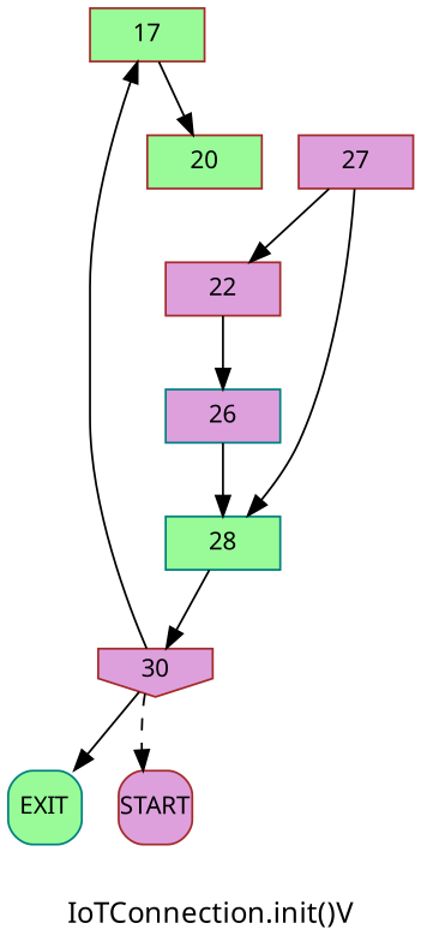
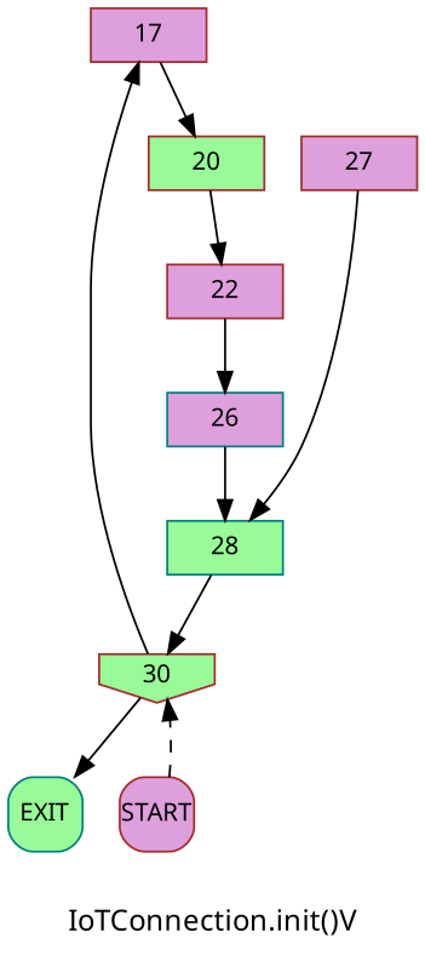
  digraph {
    fontname="Noto Sans"
    label="IoTConnection.init()V"
    node [color=brown fillcolor=plum fixedsize=true fontname="Noto Sans" fontsize=12 shape=box style=filled]
    edge [fontname="Noto Sans" style=solid]
-   n1 [fillcolor=palegreen height=0.36 label=17 width=0.78]
+   n1 [height=0.36 label=17 width=0.78]
    n2 [fillcolor=palegreen height=0.36 label=20 width=0.78]
    n3 [height=0.36 label=22 width=0.78]
    n4 [color=teal height=0.36 label=26 width=0.78]
    n5 [color=teal fillcolor=palegreen height=0.36 label=28 width=0.78]
    n6 [height=0.36 label=27 width=0.78]
-   n7 [height=0.36 label=30 shape=invhouse width=0.78]
+   n7 [fillcolor=palegreen height=0.36 label=30 shape=invhouse width=0.78]
    n8 [color=teal fillcolor=palegreen height=0.5 label=EXIT style="filled, rounded" width=0.5]
    n9 [height=0.5 label=START style="filled, rounded" width=0.5]
    n1 -> n2
-   n6 -> n3
+   n2 -> n3
    n3 -> n4
    n4 -> n5
    n5 -> n7
    n6 -> n5
    n7 -> n1
    n7 -> n8
-   n7 -> n9 [style=dashed]
+   n9 -> n7 [style=dashed]
  }
